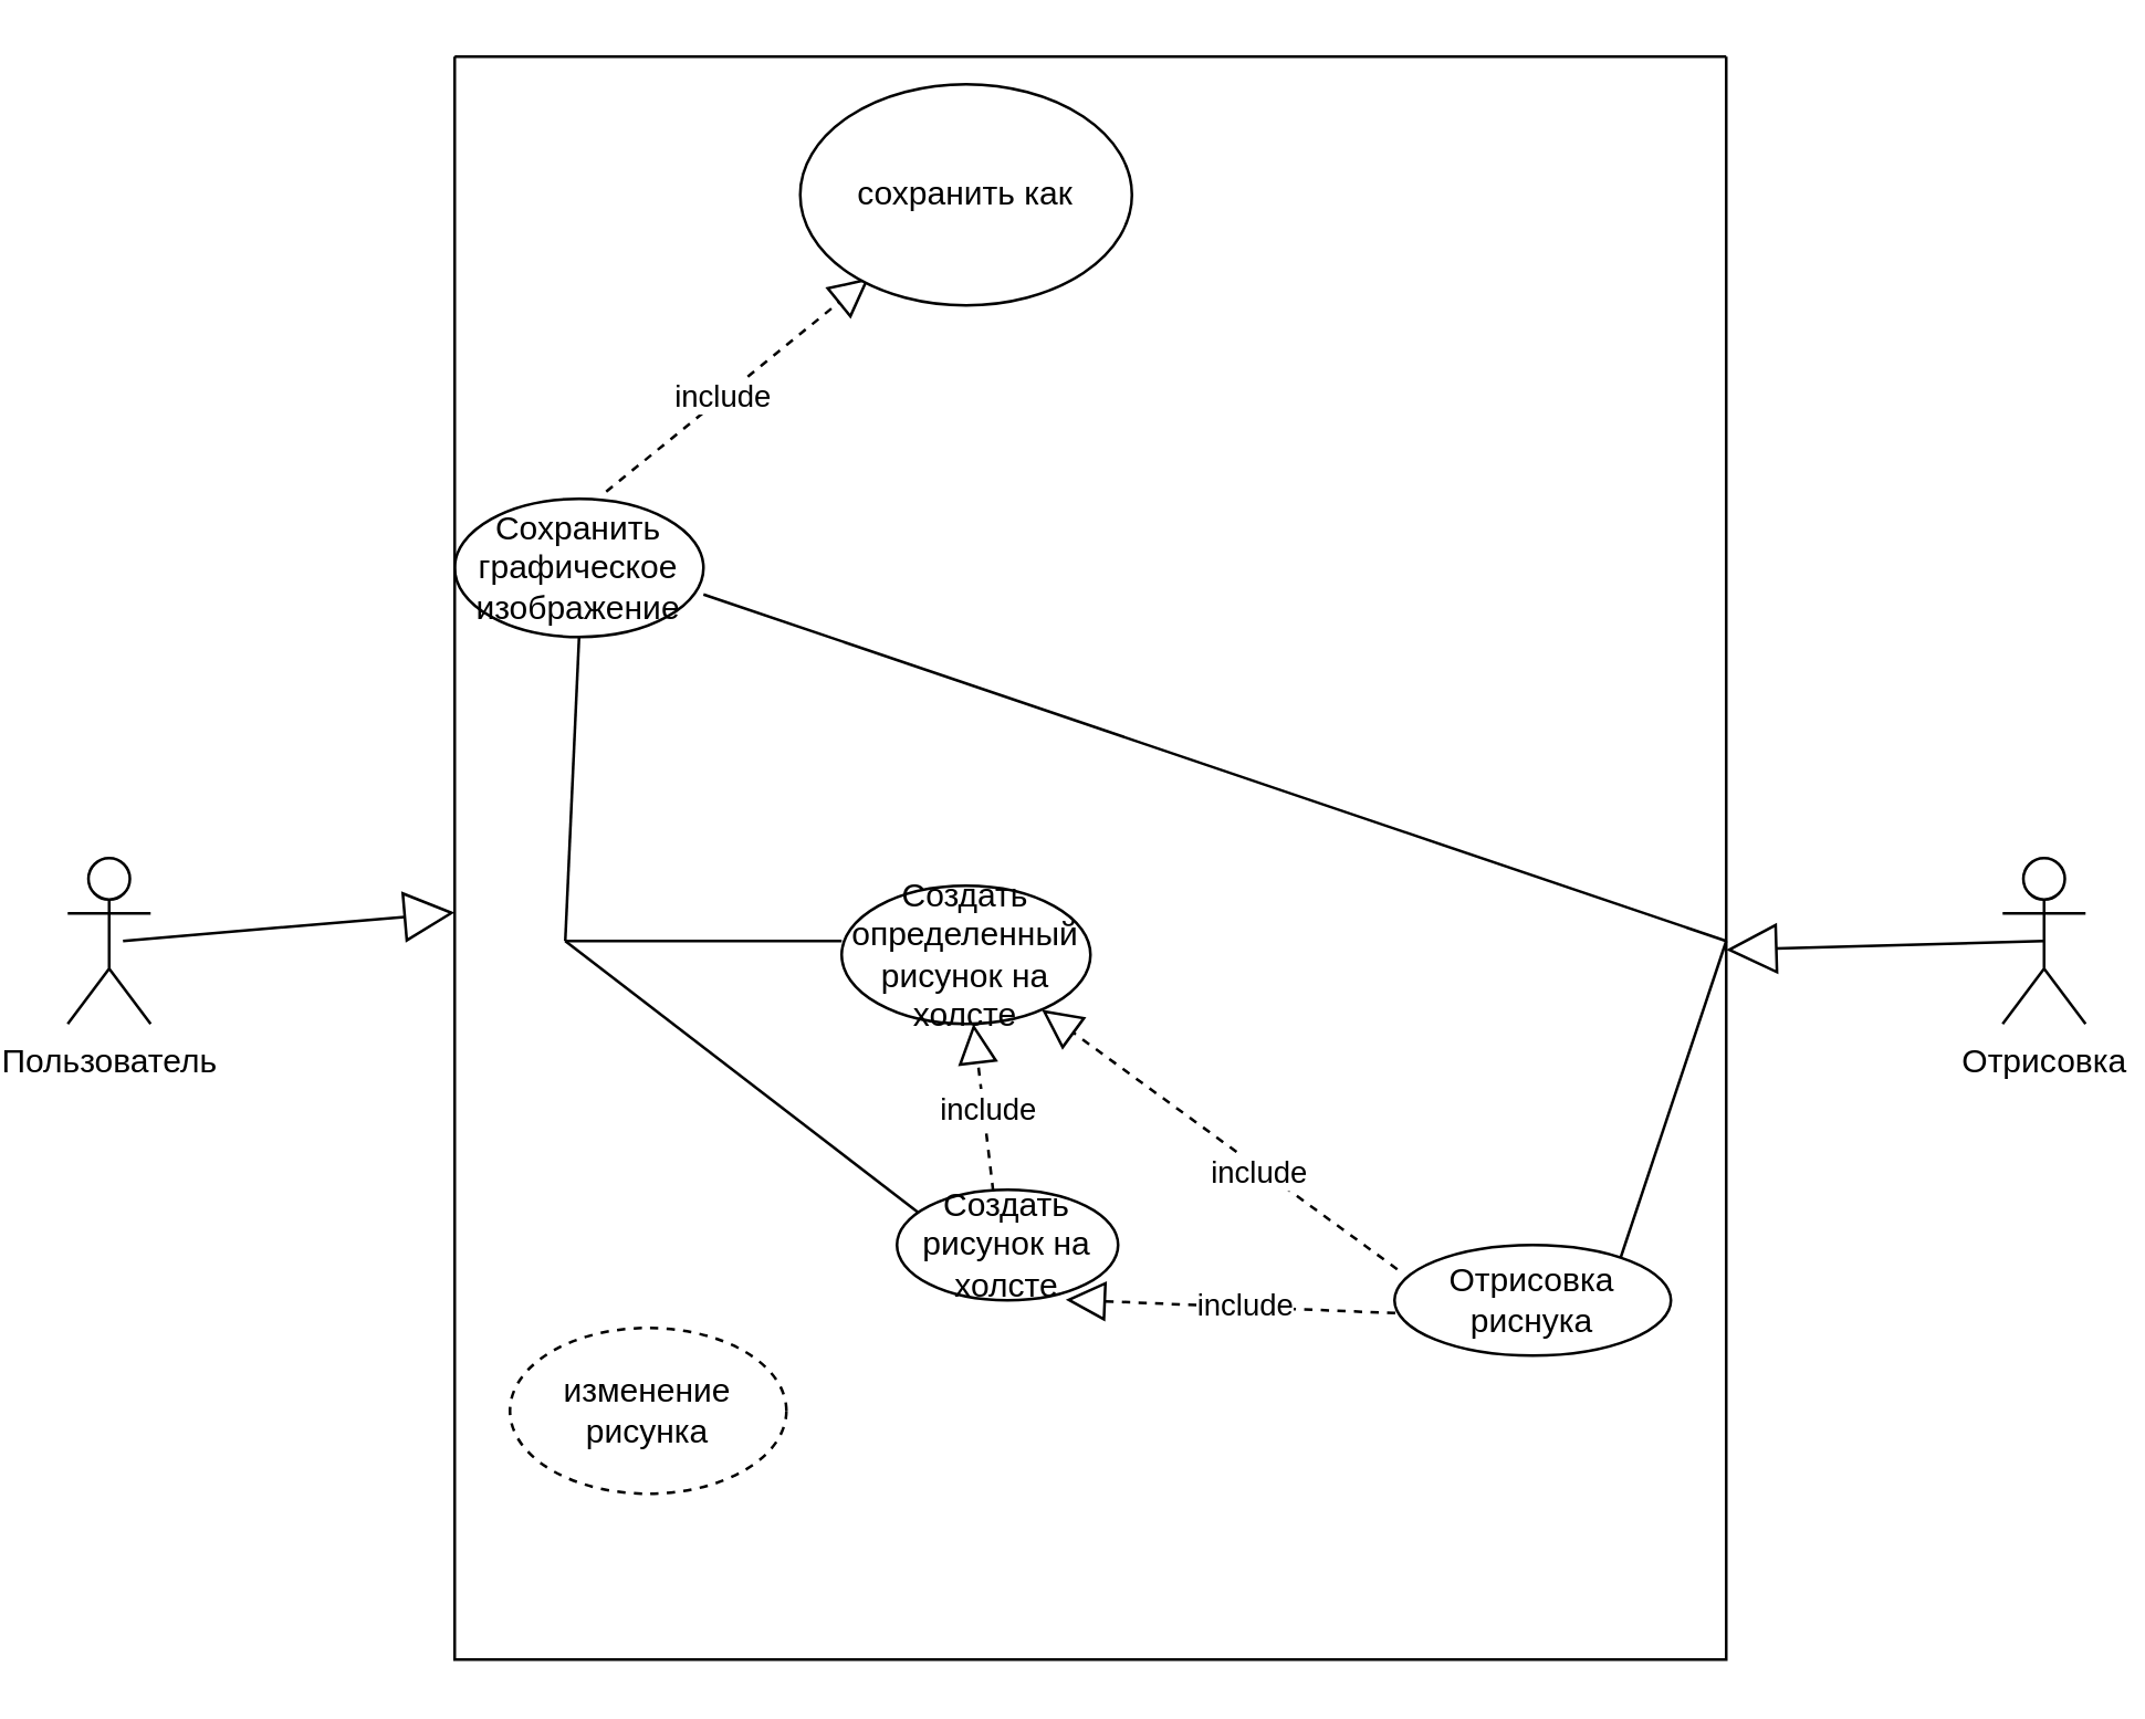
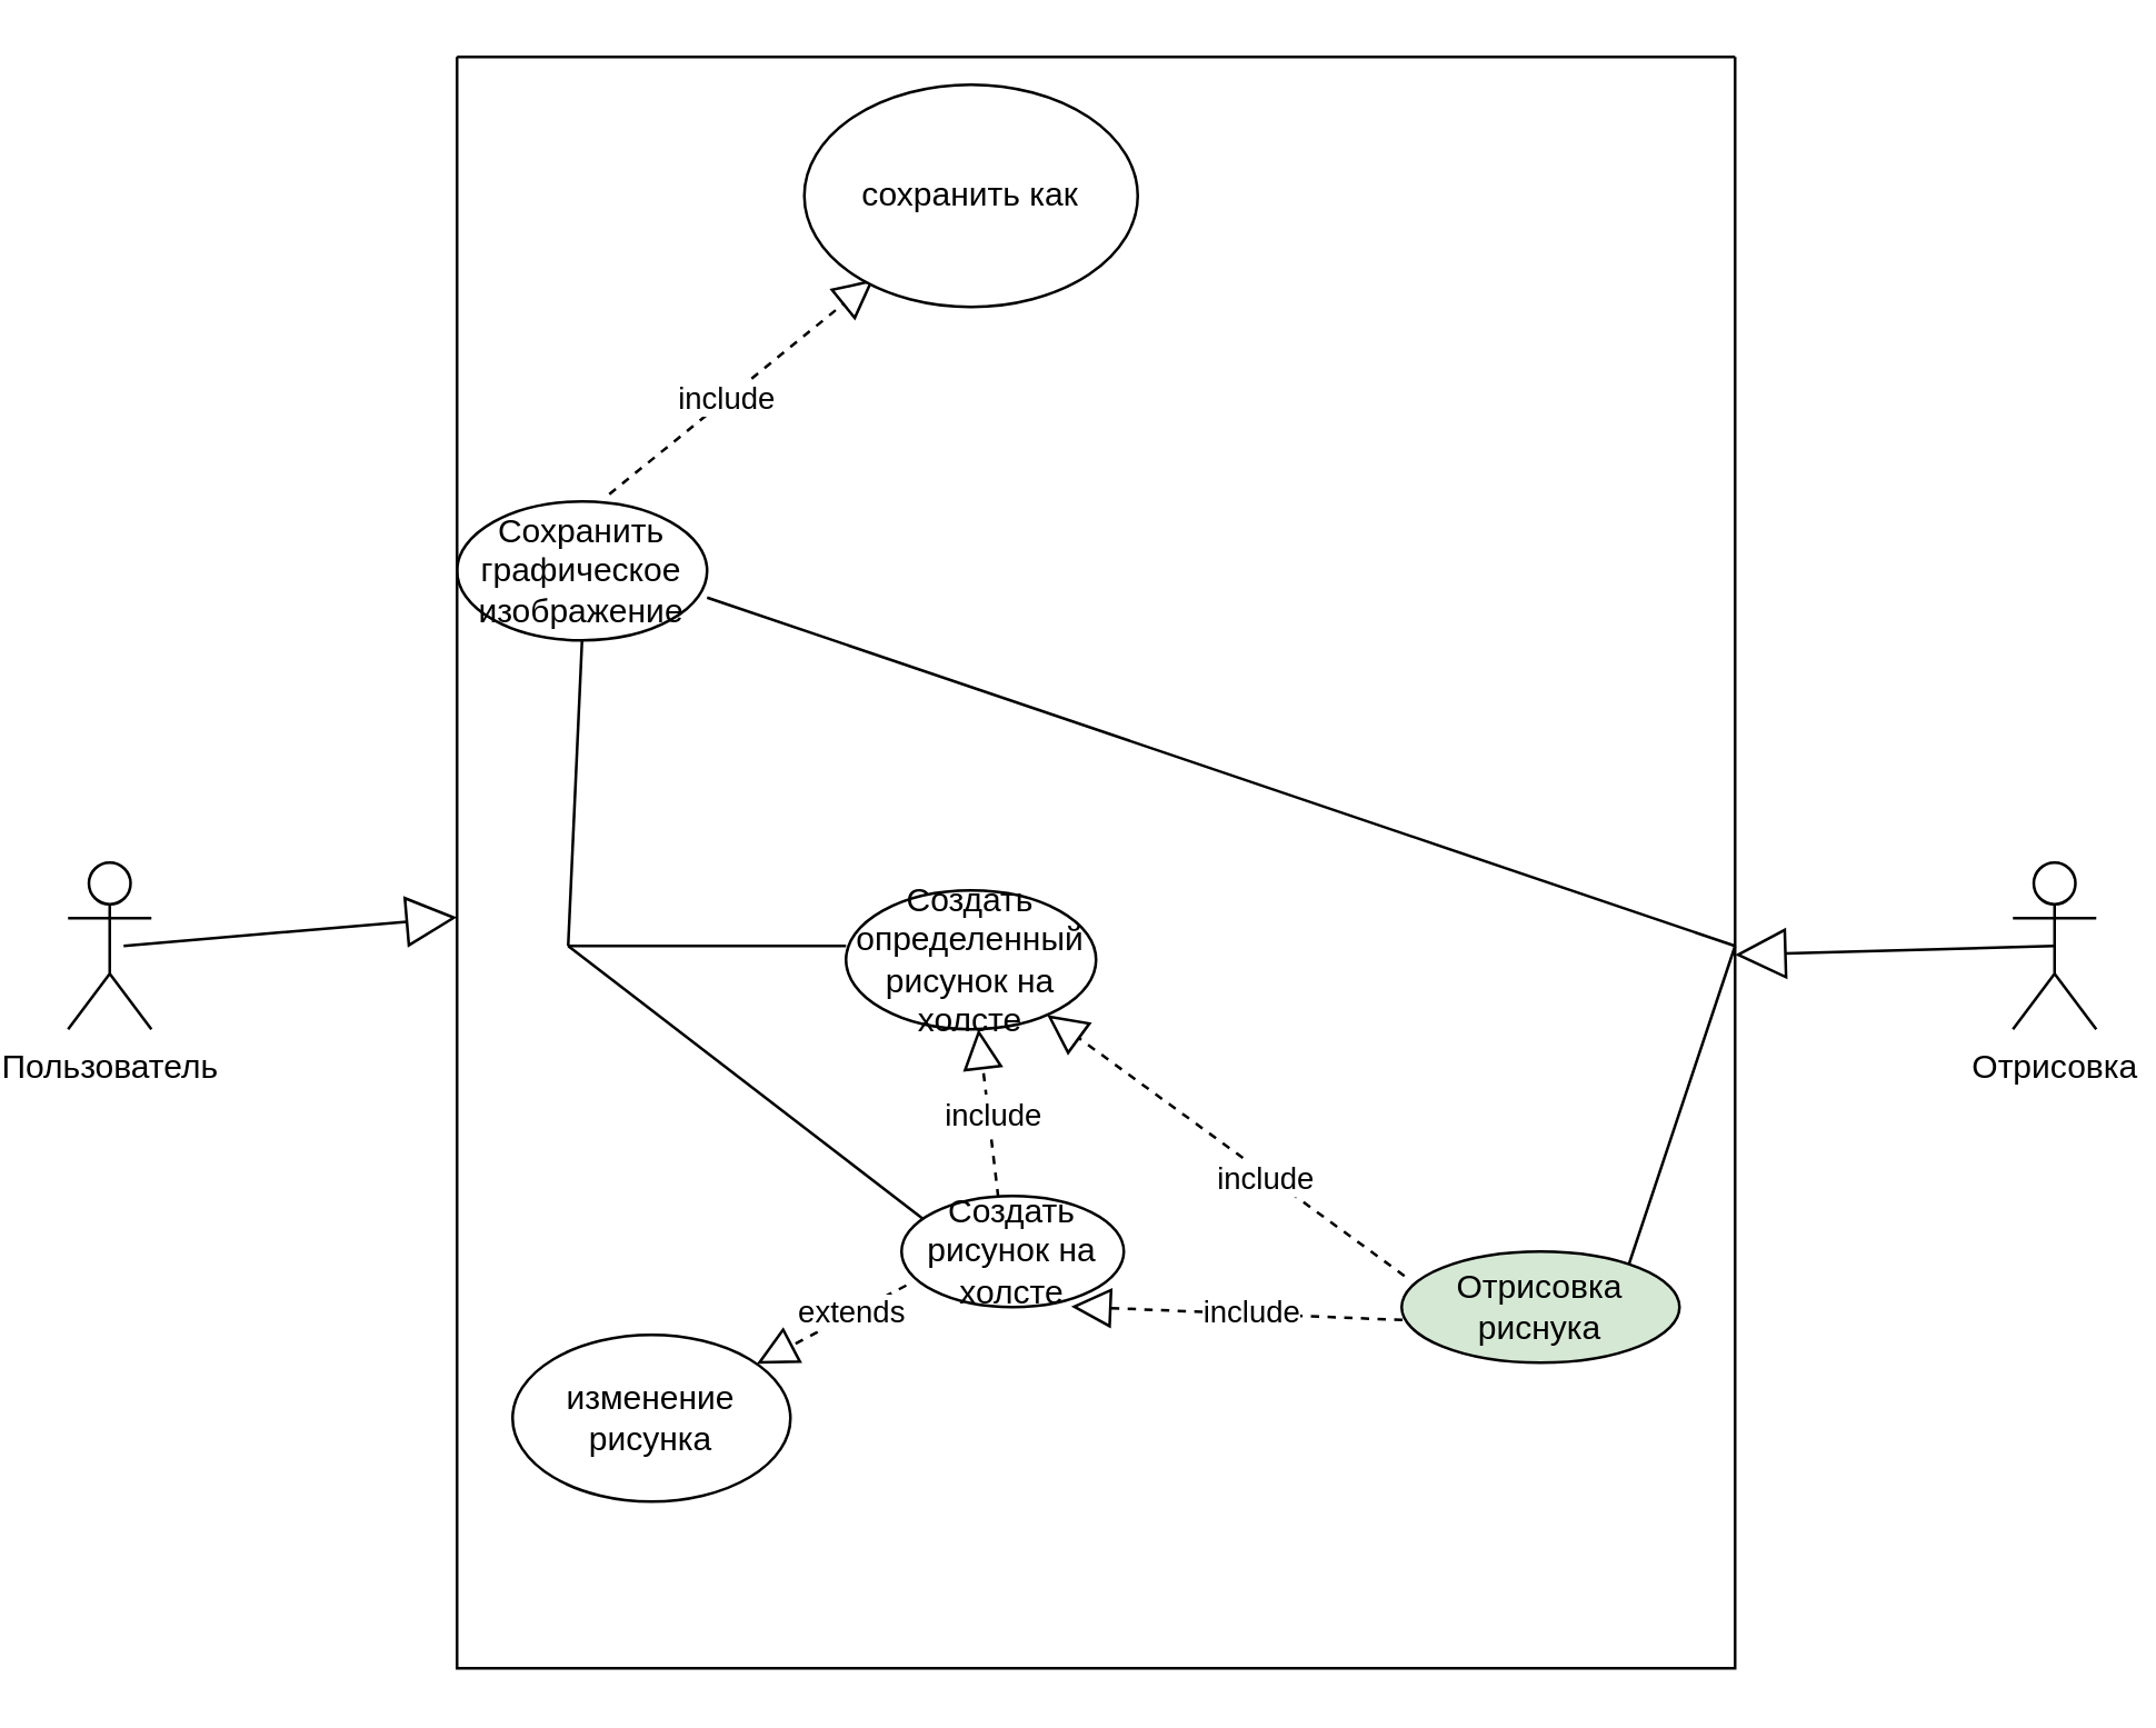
  <mxCell id="0" />
  <mxCell id="1" parent="0" />
  <mxCell id="2" value="Пользователь" style="shape=umlActor;verticalLabelPosition=bottom;verticalAlign=top;html=1;outlineConnect=0;" vertex="1" parent="1"><mxGeometry x="20" y="310" width="30" height="60" as="geometry" /></mxCell>
  <mxCell id="3" value="Отрисовка" style="shape=umlActor;verticalLabelPosition=bottom;verticalAlign=top;html=1;outlineConnect=0;" vertex="1" parent="1"><mxGeometry x="720" y="310" width="30" height="60" as="geometry" /></mxCell>
  <mxCell id="4" value="" style="endArrow=block;endSize=16;endFill=0;html=1;rounded=0;" edge="1" parent="1" target="28"><mxGeometry width="160" relative="1" as="geometry"><mxPoint x="40" y="340" as="sourcePoint" /><mxPoint x="200" y="340" as="targetPoint" /></mxGeometry></mxCell>
  <mxCell id="5" value="" style="endArrow=block;endSize=16;endFill=0;html=1;rounded=0;exitX=0.5;exitY=0.5;exitDx=0;exitDy=0;exitPerimeter=0;" edge="1" parent="1" source="3"><mxGeometry width="160" relative="1" as="geometry"><mxPoint x="720" y="340" as="sourcePoint" /><mxPoint x="620" y="343.226" as="targetPoint" /></mxGeometry></mxCell>
  <mxCell id="6" value="" style="endArrow=none;html=1;rounded=0;entryX=0.5;entryY=1;entryDx=0;entryDy=0;" edge="1" parent="1" target="11"><mxGeometry width="50" height="50" relative="1" as="geometry"><mxPoint x="200" y="340" as="sourcePoint" /><mxPoint x="310" y="230" as="targetPoint" /></mxGeometry></mxCell>
  <mxCell id="7" value="" style="endArrow=none;html=1;rounded=0;" edge="1" parent="1"><mxGeometry width="50" height="50" relative="1" as="geometry"><mxPoint x="200" y="340" as="sourcePoint" /><mxPoint x="330" y="440" as="targetPoint" /></mxGeometry></mxCell>
  <mxCell id="8" value="" style="endArrow=none;html=1;rounded=0;exitX=1;exitY=0.692;exitDx=0;exitDy=0;exitPerimeter=0;" edge="1" parent="1" source="11"><mxGeometry width="50" height="50" relative="1" as="geometry"><mxPoint x="530" y="240" as="sourcePoint" /><mxPoint x="620" y="340" as="targetPoint" /></mxGeometry></mxCell>
  <mxCell id="9" value="" style="endArrow=none;html=1;rounded=0;" edge="1" parent="1"><mxGeometry width="50" height="50" relative="1" as="geometry"><mxPoint x="580" y="460" as="sourcePoint" /><mxPoint x="620" y="340" as="targetPoint" /></mxGeometry></mxCell>
  <mxCell id="10" value="Создать рисунок на холсте" style="ellipse;whiteSpace=wrap;html=1;" vertex="1" parent="1"><mxGeometry x="320" y="430" width="80" height="40" as="geometry" /></mxCell>
  <mxCell id="11" value="Сохранить графическое изображение" style="ellipse;whiteSpace=wrap;html=1;" vertex="1" parent="1"><mxGeometry x="160" y="180" width="90" height="50" as="geometry" /></mxCell>
  <mxCell id="12" value="Создать определенный рисунок на холсте" style="ellipse;whiteSpace=wrap;html=1;" vertex="1" parent="1"><mxGeometry x="300" y="320" width="90" height="50" as="geometry" /></mxCell>
  <mxCell id="13" value="" style="endArrow=none;html=1;rounded=0;" edge="1" parent="1"><mxGeometry width="50" height="50" relative="1" as="geometry"><mxPoint x="200" y="340" as="sourcePoint" /><mxPoint x="300" y="340" as="targetPoint" /></mxGeometry></mxCell>
  <mxCell id="14" value="" style="endArrow=block;dashed=1;endFill=0;endSize=12;html=1;rounded=0;exitX=0.435;exitY=0.012;exitDx=0;exitDy=0;exitPerimeter=0;" edge="1" parent="1" source="10" target="12"><mxGeometry width="160" relative="1" as="geometry"><mxPoint x="340" y="400" as="sourcePoint" /><mxPoint x="500" y="400" as="targetPoint" /></mxGeometry></mxCell>
  <mxCell id="15" value="Text" style="edgeLabel;html=1;align=center;verticalAlign=middle;resizable=0;points=[];" vertex="1" connectable="0" parent="14"><mxGeometry x="0.025" relative="1" as="geometry"><mxPoint as="offset" /></mxGeometry></mxCell>
  <mxCell id="16" value="include" style="edgeLabel;html=1;align=center;verticalAlign=middle;resizable=0;points=[];" vertex="1" connectable="0" parent="14"><mxGeometry x="-0.025" y="-1" relative="1" as="geometry"><mxPoint as="offset" /></mxGeometry></mxCell>
- <mxCell id="17" value="Отрисовка риснука" style="ellipse;whiteSpace=wrap;html=1;" vertex="1" parent="1"><mxGeometry x="500" y="450" width="100" height="40" as="geometry" /></mxCell>
+ <mxCell id="17" value="Отрисовка риснука" style="ellipse;whiteSpace=wrap;html=1;fillColor=#d5e8d4;" vertex="1" parent="1"><mxGeometry x="500" y="450" width="100" height="40" as="geometry" /></mxCell>
  <mxCell id="18" value="" style="endArrow=block;dashed=1;endFill=0;endSize=12;html=1;rounded=0;exitX=0.01;exitY=0.219;exitDx=0;exitDy=0;exitPerimeter=0;" edge="1" parent="1" source="17" target="12"><mxGeometry width="160" relative="1" as="geometry"><mxPoint x="430" y="400" as="sourcePoint" /><mxPoint x="590" y="400" as="targetPoint" /></mxGeometry></mxCell>
  <mxCell id="19" value="include" style="edgeLabel;html=1;align=center;verticalAlign=middle;resizable=0;points=[];" vertex="1" connectable="0" parent="18"><mxGeometry x="-0.224" y="1" relative="1" as="geometry"><mxPoint as="offset" /></mxGeometry></mxCell>
  <mxCell id="20" value="" style="endArrow=block;dashed=1;endFill=0;endSize=12;html=1;rounded=0;entryX=0.763;entryY=0.995;entryDx=0;entryDy=0;entryPerimeter=0;exitX=0.003;exitY=0.616;exitDx=0;exitDy=0;exitPerimeter=0;" edge="1" parent="1" source="17" target="10"><mxGeometry width="160" relative="1" as="geometry"><mxPoint x="350" y="550" as="sourcePoint" /><mxPoint x="510" y="550" as="targetPoint" /></mxGeometry></mxCell>
  <mxCell id="21" value="include" style="edgeLabel;html=1;align=center;verticalAlign=middle;resizable=0;points=[];" vertex="1" connectable="0" parent="20"><mxGeometry x="-0.074" y="-1" relative="1" as="geometry"><mxPoint as="offset" /></mxGeometry></mxCell>
- <mxCell id="22" value="изменение рисунка" style="ellipse;whiteSpace=wrap;html=1;dashed=1;" vertex="1" parent="1"><mxGeometry x="180" y="480" width="100" height="60" as="geometry" /></mxCell>
+ <mxCell id="22" value="изменение рисунка" style="ellipse;whiteSpace=wrap;html=1;" vertex="1" parent="1"><mxGeometry x="180" y="480" width="100" height="60" as="geometry" /></mxCell>
+ <mxCell id="23" value="" style="endArrow=block;dashed=1;endFill=0;endSize=12;html=1;rounded=0;exitX=0.021;exitY=0.805;exitDx=0;exitDy=0;exitPerimeter=0;" edge="1" parent="1" source="10" target="22"><mxGeometry width="160" relative="1" as="geometry"><mxPoint x="320" y="560" as="sourcePoint" /><mxPoint x="480" y="560" as="targetPoint" /></mxGeometry></mxCell>
+ <mxCell id="24" value="extends" style="edgeLabel;html=1;align=center;verticalAlign=middle;resizable=0;points=[];" vertex="1" connectable="0" parent="23"><mxGeometry x="-0.283" y="-1" relative="1" as="geometry"><mxPoint as="offset" /></mxGeometry></mxCell>
  <mxCell id="25" value="" style="endArrow=block;dashed=1;endFill=0;endSize=12;html=1;rounded=0;exitX=0.609;exitY=-0.052;exitDx=0;exitDy=0;exitPerimeter=0;" edge="1" parent="1" source="11"><mxGeometry width="160" relative="1" as="geometry"><mxPoint x="140" y="110" as="sourcePoint" /><mxPoint x="310" y="100" as="targetPoint" /></mxGeometry></mxCell>
  <mxCell id="26" value="include" style="edgeLabel;html=1;align=center;verticalAlign=middle;resizable=0;points=[];" vertex="1" connectable="0" parent="25"><mxGeometry x="-0.122" y="1" relative="1" as="geometry"><mxPoint as="offset" /></mxGeometry></mxCell>
  <mxCell id="27" value="сохранить как" style="ellipse;whiteSpace=wrap;html=1;" vertex="1" parent="1"><mxGeometry x="285" y="30" width="120" height="80" as="geometry" /></mxCell>
  <mxCell id="28" value="" style="swimlane;startSize=0;" vertex="1" parent="1"><mxGeometry x="160" y="20" width="460" height="580" as="geometry" /></mxCell>
